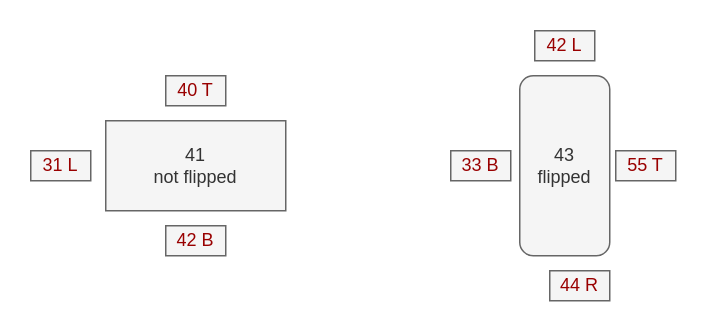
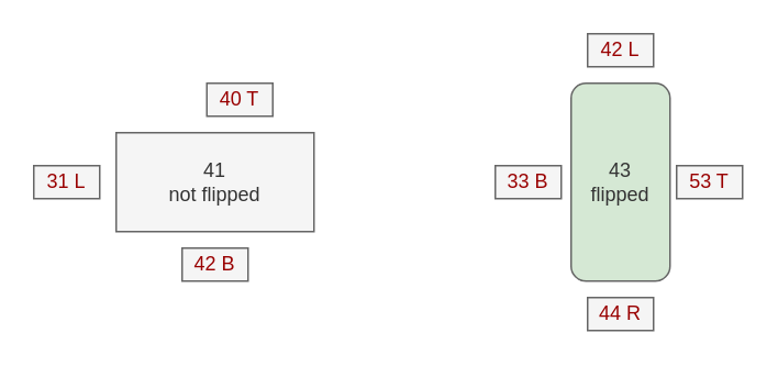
  <mxCell id="0" />
  <mxCell id="1" parent="0" />
  <mxCell id="2" value="41&lt;br&gt;not flipped" style="whiteSpace=wrap;html=1;fillColor=#f5f5f5;strokeColor=#666666;fontColor=#333333;rounded=0;" vertex="1" parent="1"><mxGeometry x="70" y="80" width="120" height="60" as="geometry" /></mxCell>
- <mxCell id="3" value="43&lt;br&gt;flipped" style="rounded=1;whiteSpace=wrap;html=1;rotation=0;fillColor=#f5f5f5;strokeColor=#666666;fontColor=#333333;" vertex="1" parent="1"><mxGeometry x="346" y="50" width="60" height="120" as="geometry" /></mxCell>
- <mxCell id="4" value="&lt;font color=&quot;#990000&quot;&gt;40 T&lt;/font&gt;" style="text;html=1;strokeColor=#666666;fillColor=#f5f5f5;align=center;verticalAlign=middle;whiteSpace=wrap;rounded=0;fontColor=#333333;" vertex="1" parent="1"><mxGeometry x="110" y="50" width="40" height="20" as="geometry" /></mxCell>
+ <mxCell id="3" value="43&lt;br&gt;flipped" style="rounded=1;whiteSpace=wrap;html=1;rotation=0;fillColor=#d5e8d4;strokeColor=#666666;fontColor=#333333;" vertex="1" parent="1"><mxGeometry x="346" y="50" width="60" height="120" as="geometry" /></mxCell>
+ <mxCell id="4" value="&lt;font color=&quot;#990000&quot;&gt;40 T&lt;/font&gt;" style="text;html=1;strokeColor=#666666;fillColor=#f5f5f5;align=center;verticalAlign=middle;whiteSpace=wrap;rounded=0;fontColor=#333333;" vertex="1" parent="1"><mxGeometry x="125" y="50" width="40" height="20" as="geometry" /></mxCell>
  <mxCell id="5" value="&lt;font color=&quot;#990000&quot;&gt;31 L&lt;/font&gt;" style="text;html=1;strokeColor=#666666;fillColor=#f5f5f5;align=center;verticalAlign=middle;whiteSpace=wrap;rounded=0;fontColor=#333333;" vertex="1" parent="1"><mxGeometry x="20" y="100" width="40" height="20" as="geometry" /></mxCell>
  <mxCell id="6" value="&lt;font color=&quot;#990000&quot;&gt;42 B&lt;/font&gt;" style="text;html=1;strokeColor=#666666;fillColor=#f5f5f5;align=center;verticalAlign=middle;whiteSpace=wrap;rounded=0;fontColor=#333333;" vertex="1" parent="1"><mxGeometry x="110" y="150" width="40" height="20" as="geometry" /></mxCell>
  <mxCell id="7" value="&lt;font color=&quot;#990000&quot;&gt;33 B&lt;/font&gt;" style="text;html=1;strokeColor=#666666;fillColor=#f5f5f5;align=center;verticalAlign=middle;whiteSpace=wrap;rounded=0;fontColor=#333333;" vertex="1" parent="1"><mxGeometry x="300" y="100" width="40" height="20" as="geometry" /></mxCell>
- <mxCell id="8" value="&lt;font color=&quot;#990000&quot;&gt;44 R&lt;/font&gt;" style="text;html=1;strokeColor=#666666;fillColor=#f5f5f5;align=center;verticalAlign=middle;whiteSpace=wrap;rounded=0;fontColor=#333333;" vertex="1" parent="1"><mxGeometry x="366" y="180" width="40" height="20" as="geometry" /></mxCell>
+ <mxCell id="8" value="&lt;font color=&quot;#990000&quot;&gt;44 R&lt;/font&gt;" style="text;html=1;strokeColor=#666666;fillColor=#f5f5f5;align=center;verticalAlign=middle;whiteSpace=wrap;rounded=0;fontColor=#333333;" vertex="1" parent="1"><mxGeometry x="356" y="180" width="40" height="20" as="geometry" /></mxCell>
  <mxCell id="9" value="&lt;font color=&quot;#990000&quot;&gt;42 L&lt;/font&gt;" style="text;html=1;strokeColor=#666666;fillColor=#f5f5f5;align=center;verticalAlign=middle;whiteSpace=wrap;rounded=0;fontColor=#333333;" vertex="1" parent="1"><mxGeometry x="356" y="20" width="40" height="20" as="geometry" /></mxCell>
- <mxCell id="10" value="&lt;font color=&quot;#990000&quot;&gt;55 T&lt;/font&gt;" style="text;html=1;strokeColor=#666666;fillColor=#f5f5f5;align=center;verticalAlign=middle;whiteSpace=wrap;rounded=0;fontColor=#333333;" vertex="1" parent="1"><mxGeometry x="410" y="100" width="40" height="20" as="geometry" /></mxCell>
+ <mxCell id="10" value="&lt;font color=&quot;#990000&quot;&gt;53 T&lt;/font&gt;" style="text;html=1;strokeColor=#666666;fillColor=#f5f5f5;align=center;verticalAlign=middle;whiteSpace=wrap;rounded=0;fontColor=#333333;" vertex="1" parent="1"><mxGeometry x="410" y="100" width="40" height="20" as="geometry" /></mxCell>
